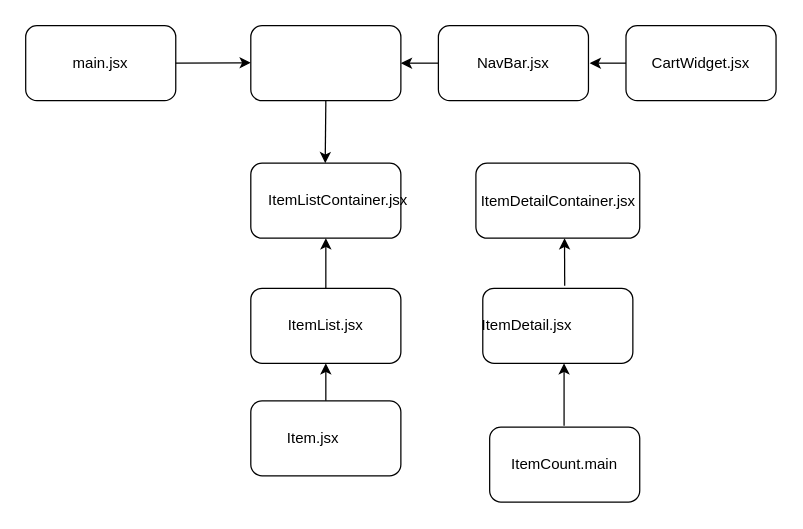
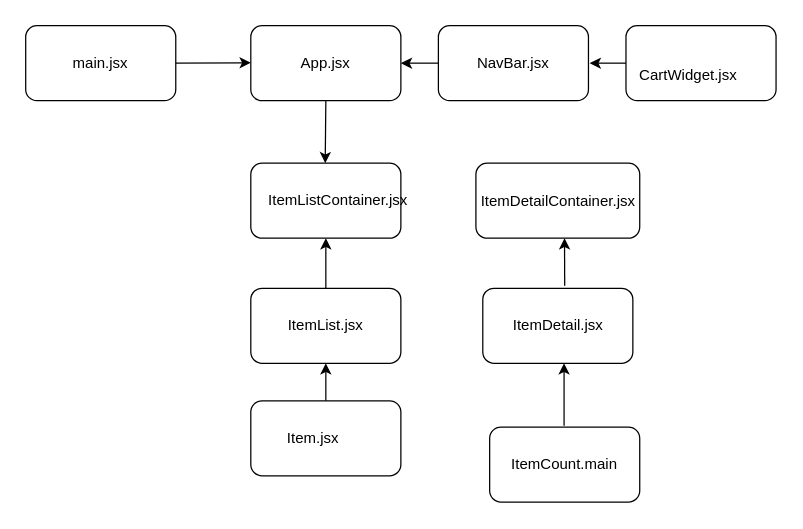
  <mxCell id="0" />
  <mxCell id="1" parent="0" />
  <mxCell id="2" value="" style="group" parent="1" vertex="1" connectable="0"><mxGeometry x="200" y="20" width="120" height="60" as="geometry" /></mxCell>
  <mxCell id="3" value="" style="rounded=1;whiteSpace=wrap;html=1;" parent="2" vertex="1"><mxGeometry width="120" height="60" as="geometry" /></mxCell>
+ <mxCell id="4" value="App.jsx" style="text;html=1;strokeColor=none;fillColor=none;align=center;verticalAlign=middle;whiteSpace=wrap;rounded=0;" parent="2" vertex="1"><mxGeometry x="30" y="15" width="60" height="30" as="geometry" /></mxCell>
  <mxCell id="5" value="" style="group" parent="1" vertex="1" connectable="0"><mxGeometry x="350" y="20" width="120" height="60" as="geometry" /></mxCell>
  <mxCell id="6" value="" style="rounded=1;whiteSpace=wrap;html=1;" parent="5" vertex="1"><mxGeometry width="120" height="60" as="geometry" /></mxCell>
  <mxCell id="7" value="NavBar.jsx" style="text;html=1;strokeColor=none;fillColor=none;align=center;verticalAlign=middle;whiteSpace=wrap;rounded=0;" parent="5" vertex="1"><mxGeometry x="30" y="15" width="60" height="30" as="geometry" /></mxCell>
  <mxCell id="8" value="" style="group" parent="1" vertex="1" connectable="0"><mxGeometry x="500" y="20" width="120" height="60" as="geometry" /></mxCell>
  <mxCell id="9" value="" style="rounded=1;whiteSpace=wrap;html=1;" parent="8" vertex="1"><mxGeometry width="120" height="60" as="geometry" /></mxCell>
- <mxCell id="10" value="CartWidget.jsx" style="text;html=1;strokeColor=none;fillColor=none;align=center;verticalAlign=middle;whiteSpace=wrap;rounded=0;" parent="8" vertex="1"><mxGeometry x="30" y="15" width="60" height="30" as="geometry" /></mxCell>
+ <mxCell id="10" value="CartWidget.jsx" style="text;html=1;strokeColor=none;fillColor=none;align=center;verticalAlign=middle;whiteSpace=wrap;rounded=0;" parent="8" vertex="1"><mxGeometry x="20" y="25" width="60" height="30" as="geometry" /></mxCell>
  <mxCell id="11" value="" style="group" parent="1" vertex="1" connectable="0"><mxGeometry x="200" y="130" width="120" height="60" as="geometry" /></mxCell>
  <mxCell id="12" value="" style="rounded=1;whiteSpace=wrap;html=1;" parent="11" vertex="1"><mxGeometry width="120" height="60" as="geometry" /></mxCell>
  <mxCell id="13" value="ItemListContainer.jsx" style="text;html=1;strokeColor=none;fillColor=none;align=center;verticalAlign=middle;whiteSpace=wrap;rounded=0;" parent="11" vertex="1"><mxGeometry x="40" y="15" width="60" height="30" as="geometry" /></mxCell>
  <mxCell id="14" value="" style="group" parent="1" vertex="1" connectable="0"><mxGeometry x="20" y="20" width="120" height="60" as="geometry" /></mxCell>
  <mxCell id="15" value="" style="rounded=1;whiteSpace=wrap;html=1;" parent="14" vertex="1"><mxGeometry width="120" height="60" as="geometry" /></mxCell>
  <mxCell id="16" value="main.jsx" style="text;html=1;strokeColor=none;fillColor=none;align=center;verticalAlign=middle;whiteSpace=wrap;rounded=0;" parent="14" vertex="1"><mxGeometry x="30" y="15" width="60" height="30" as="geometry" /></mxCell>
  <mxCell id="17" style="edgeStyle=none;html=1;exitX=1;exitY=0.5;exitDx=0;exitDy=0;" parent="1" source="15" edge="1"><mxGeometry relative="1" as="geometry"><mxPoint x="200" y="49.647" as="targetPoint" /></mxGeometry></mxCell>
  <mxCell id="18" style="edgeStyle=none;html=1;exitX=0.5;exitY=1;exitDx=0;exitDy=0;" parent="1" source="3" edge="1"><mxGeometry relative="1" as="geometry"><mxPoint x="259.5" y="130" as="targetPoint" /></mxGeometry></mxCell>
  <mxCell id="19" value="" style="group" parent="1" vertex="1" connectable="0"><mxGeometry x="200" y="230" width="120" height="60" as="geometry" /></mxCell>
  <mxCell id="20" value="" style="rounded=1;whiteSpace=wrap;html=1;" parent="19" vertex="1"><mxGeometry width="120" height="60" as="geometry" /></mxCell>
  <mxCell id="21" value="ItemList.jsx" style="text;html=1;strokeColor=none;fillColor=none;align=center;verticalAlign=middle;whiteSpace=wrap;rounded=0;" parent="19" vertex="1"><mxGeometry x="30" y="15" width="60" height="30" as="geometry" /></mxCell>
  <mxCell id="22" value="" style="edgeStyle=none;html=1;" parent="1" source="20" edge="1"><mxGeometry relative="1" as="geometry"><mxPoint x="260" y="190" as="targetPoint" /></mxGeometry></mxCell>
  <mxCell id="23" value="" style="group" parent="1" vertex="1" connectable="0"><mxGeometry x="200" y="320" width="120" height="60" as="geometry" /></mxCell>
  <mxCell id="24" value="" style="rounded=1;whiteSpace=wrap;html=1;" parent="23" vertex="1"><mxGeometry width="120" height="60" as="geometry" /></mxCell>
  <mxCell id="25" value="Item.jsx" style="text;html=1;strokeColor=none;fillColor=none;align=center;verticalAlign=middle;whiteSpace=wrap;rounded=0;" parent="23" vertex="1"><mxGeometry x="20" y="15" width="60" height="30" as="geometry" /></mxCell>
  <mxCell id="26" value="" style="edgeStyle=none;html=1;" parent="1" edge="1"><mxGeometry relative="1" as="geometry"><mxPoint x="260" y="320" as="sourcePoint" /><mxPoint x="260" y="290" as="targetPoint" /></mxGeometry></mxCell>
  <mxCell id="27" value="" style="edgeStyle=none;html=1;" parent="1" edge="1"><mxGeometry relative="1" as="geometry"><mxPoint x="450.5" y="340" as="sourcePoint" /><mxPoint x="450.5" y="290" as="targetPoint" /></mxGeometry></mxCell>
  <mxCell id="28" value="ItemCount.main" style="rounded=1;whiteSpace=wrap;html=1;" parent="1" vertex="1"><mxGeometry x="391" y="341" width="120" height="60" as="geometry" /></mxCell>
  <mxCell id="29" value="" style="edgeStyle=none;html=1;" parent="1" source="9" edge="1"><mxGeometry relative="1" as="geometry"><mxPoint x="471" y="50" as="targetPoint" /></mxGeometry></mxCell>
  <mxCell id="30" value="" style="edgeStyle=none;html=1;entryX=1;entryY=0.5;entryDx=0;entryDy=0;" parent="1" source="6" target="3" edge="1"><mxGeometry relative="1" as="geometry"><mxPoint x="319" y="49" as="targetPoint" /></mxGeometry></mxCell>
  <mxCell id="31" value="" style="group" vertex="1" connectable="0" parent="1"><mxGeometry x="385.5" y="230" width="120" height="60" as="geometry" /></mxCell>
  <mxCell id="32" value="" style="rounded=1;whiteSpace=wrap;html=1;" vertex="1" parent="31"><mxGeometry width="120" height="60" as="geometry" /></mxCell>
- <mxCell id="33" value="ItemDetail.jsx" style="text;html=1;strokeColor=none;fillColor=none;align=center;verticalAlign=middle;whiteSpace=wrap;rounded=0;" vertex="1" parent="31"><mxGeometry x="5" y="15" width="60" height="30" as="geometry" /></mxCell>
+ <mxCell id="33" value="ItemDetail.jsx" style="text;html=1;strokeColor=none;fillColor=none;align=center;verticalAlign=middle;whiteSpace=wrap;rounded=0;" vertex="1" parent="31"><mxGeometry x="30" y="15" width="60" height="30" as="geometry" /></mxCell>
  <mxCell id="34" value="" style="edgeStyle=none;html=1;" edge="1" parent="1"><mxGeometry relative="1" as="geometry"><mxPoint x="450.86" y="190" as="targetPoint" /><mxPoint x="451" y="228" as="sourcePoint" /></mxGeometry></mxCell>
  <mxCell id="35" value="" style="group" vertex="1" connectable="0" parent="1"><mxGeometry x="380" y="130" width="131" height="60" as="geometry" /></mxCell>
  <mxCell id="36" value="" style="rounded=1;whiteSpace=wrap;html=1;" vertex="1" parent="35"><mxGeometry width="131" height="60" as="geometry" /></mxCell>
  <mxCell id="37" value="ItemDetailContainer.jsx" style="text;html=1;strokeColor=none;fillColor=none;align=center;verticalAlign=middle;whiteSpace=wrap;rounded=0;" vertex="1" parent="35"><mxGeometry x="32.75" y="16" width="65.5" height="30" as="geometry" /></mxCell>
